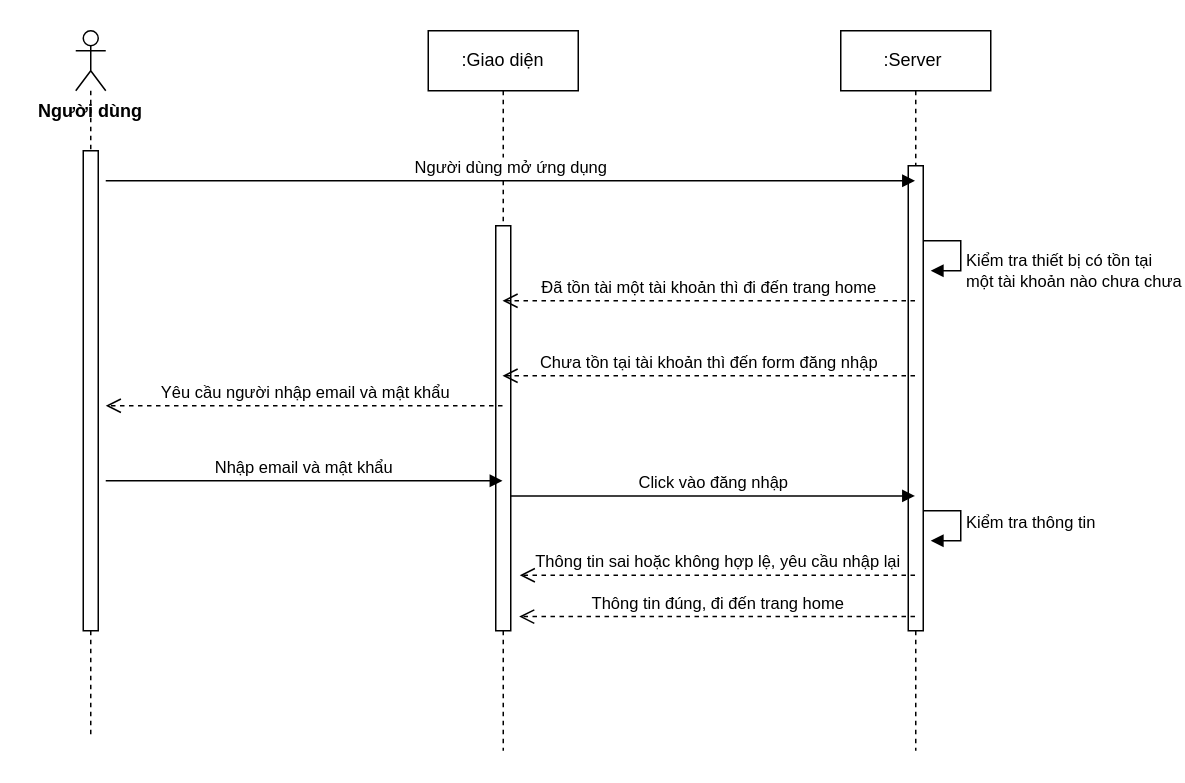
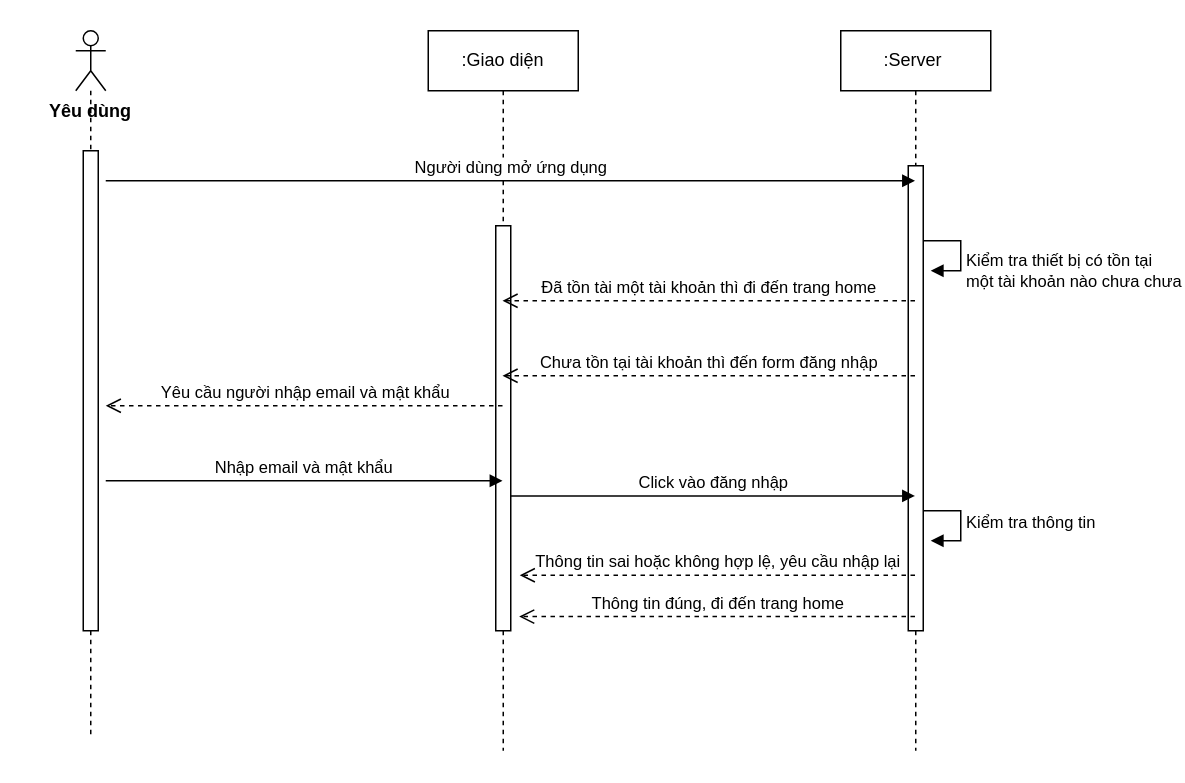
  <mxCell id="0" />
  <mxCell id="1" parent="0" />
  <mxCell id="2" value="" style="shape=umlLifeline;participant=umlActor;perimeter=lifelinePerimeter;whiteSpace=wrap;html=1;container=1;collapsible=0;recursiveResize=0;verticalAlign=top;spacingTop=36;outlineConnect=0;" vertex="1" parent="1"><mxGeometry x="50" y="20" width="20" height="470" as="geometry" /></mxCell>
  <mxCell id="3" value="" style="html=1;points=[];perimeter=orthogonalPerimeter;" vertex="1" parent="2"><mxGeometry x="5" y="80" width="10" height="320" as="geometry" /></mxCell>
  <mxCell id="4" value=":Giao diện" style="shape=umlLifeline;perimeter=lifelinePerimeter;whiteSpace=wrap;html=1;container=1;collapsible=0;recursiveResize=0;outlineConnect=0;" vertex="1" parent="1"><mxGeometry x="285" y="20" width="100" height="480" as="geometry" /></mxCell>
  <mxCell id="5" value="" style="html=1;points=[];perimeter=orthogonalPerimeter;" vertex="1" parent="4"><mxGeometry x="45" y="130" width="10" height="270" as="geometry" /></mxCell>
  <mxCell id="6" value=":Server&amp;nbsp;" style="shape=umlLifeline;perimeter=lifelinePerimeter;whiteSpace=wrap;html=1;container=1;collapsible=0;recursiveResize=0;outlineConnect=0;" vertex="1" parent="1"><mxGeometry x="560" y="20" width="100" height="480" as="geometry" /></mxCell>
  <mxCell id="7" value="" style="html=1;points=[];perimeter=orthogonalPerimeter;" vertex="1" parent="6"><mxGeometry x="45" y="90" width="10" height="310" as="geometry" /></mxCell>
  <mxCell id="8" value="Kiểm tra thiết bị có tồn tại &lt;br&gt;một tài khoản nào chưa chưa" style="edgeStyle=orthogonalEdgeStyle;html=1;align=left;spacingLeft=2;endArrow=block;rounded=0;entryX=1;entryY=0;" edge="1" parent="6"><mxGeometry x="0.385" relative="1" as="geometry"><mxPoint x="55" y="140" as="sourcePoint" /><Array as="points"><mxPoint x="80" y="140" /></Array><mxPoint x="60" y="160" as="targetPoint" /><mxPoint as="offset" /></mxGeometry></mxCell>
  <mxCell id="9" value="Kiểm tra thông tin" style="edgeStyle=orthogonalEdgeStyle;html=1;align=left;spacingLeft=2;endArrow=block;rounded=0;entryX=1;entryY=0;" edge="1" parent="6"><mxGeometry relative="1" as="geometry"><mxPoint x="55" y="320" as="sourcePoint" /><Array as="points"><mxPoint x="80" y="320" /></Array><mxPoint x="60" y="340" as="targetPoint" /></mxGeometry></mxCell>
  <mxCell id="10" value="Đã tồn tài một tài khoản thì đi đến trang home" style="html=1;verticalAlign=bottom;endArrow=open;dashed=1;endSize=8;" edge="1" parent="1" source="6" target="4"><mxGeometry relative="1" as="geometry"><mxPoint x="430" y="230" as="sourcePoint" /><mxPoint x="350" y="230" as="targetPoint" /><Array as="points"><mxPoint x="450" y="200" /></Array></mxGeometry></mxCell>
  <mxCell id="11" value="Chưa tồn tại tài khoản thì đến form đăng nhập" style="html=1;verticalAlign=bottom;endArrow=open;dashed=1;endSize=8;" edge="1" parent="1" source="6" target="4"><mxGeometry relative="1" as="geometry"><mxPoint x="440" y="260" as="sourcePoint" /><mxPoint x="350" y="260" as="targetPoint" /><Array as="points"><mxPoint x="420" y="250" /></Array></mxGeometry></mxCell>
  <mxCell id="12" value="Yêu cầu người nhập email và mật khẩu" style="html=1;verticalAlign=bottom;endArrow=open;dashed=1;endSize=8;" edge="1" parent="1" source="4"><mxGeometry relative="1" as="geometry"><mxPoint x="160" y="270" as="sourcePoint" /><mxPoint x="70" y="270" as="targetPoint" /></mxGeometry></mxCell>
  <mxCell id="13" value="Người dùng mở ứng dụng" style="html=1;verticalAlign=bottom;endArrow=block;" edge="1" parent="1" target="6"><mxGeometry width="80" relative="1" as="geometry"><mxPoint x="70" y="120" as="sourcePoint" /><mxPoint x="160" y="120" as="targetPoint" /></mxGeometry></mxCell>
  <mxCell id="14" value="Nhập email và mật khẩu" style="html=1;verticalAlign=bottom;endArrow=block;" edge="1" parent="1" target="4"><mxGeometry width="80" relative="1" as="geometry"><mxPoint x="70" y="320" as="sourcePoint" /><mxPoint x="160" y="320" as="targetPoint" /></mxGeometry></mxCell>
  <mxCell id="15" value="Thông tin sai hoặc không hợp lệ, yêu cầu nhập lại" style="html=1;verticalAlign=bottom;endArrow=open;dashed=1;endSize=8;" edge="1" parent="1" source="6"><mxGeometry relative="1" as="geometry"><mxPoint x="430" y="380" as="sourcePoint" /><mxPoint x="346" y="383" as="targetPoint" /></mxGeometry></mxCell>
  <mxCell id="16" value="Thông tin đúng, đi đến trang home" style="html=1;verticalAlign=bottom;endArrow=open;dashed=1;endSize=8;entryX=1.56;entryY=0.965;entryDx=0;entryDy=0;entryPerimeter=0;" edge="1" parent="1" source="6" target="5"><mxGeometry relative="1" as="geometry"><mxPoint x="430" y="410" as="sourcePoint" /><mxPoint x="350" y="410" as="targetPoint" /></mxGeometry></mxCell>
- <mxCell id="17" value="Người dùng" style="text;align=center;fontStyle=1;verticalAlign=middle;spacingLeft=3;spacingRight=3;strokeColor=none;rotatable=0;points=[[0,0.5],[1,0.5]];portConstraint=eastwest;" vertex="1" parent="1"><mxGeometry x="20" y="60" width="80" height="26" as="geometry" /></mxCell>
+ <mxCell id="17" value="Yêu dùng" style="text;align=center;fontStyle=1;verticalAlign=middle;spacingLeft=3;spacingRight=3;strokeColor=none;rotatable=0;points=[[0,0.5],[1,0.5]];portConstraint=eastwest;" vertex="1" parent="1"><mxGeometry x="20" y="60" width="80" height="26" as="geometry" /></mxCell>
  <mxCell id="18" value="Click vào đăng nhập" style="html=1;verticalAlign=bottom;endArrow=block;exitX=1;exitY=0.667;exitDx=0;exitDy=0;exitPerimeter=0;" edge="1" parent="1" source="5" target="6"><mxGeometry width="80" relative="1" as="geometry"><mxPoint x="350" y="330" as="sourcePoint" /><mxPoint x="430" y="330" as="targetPoint" /></mxGeometry></mxCell>
